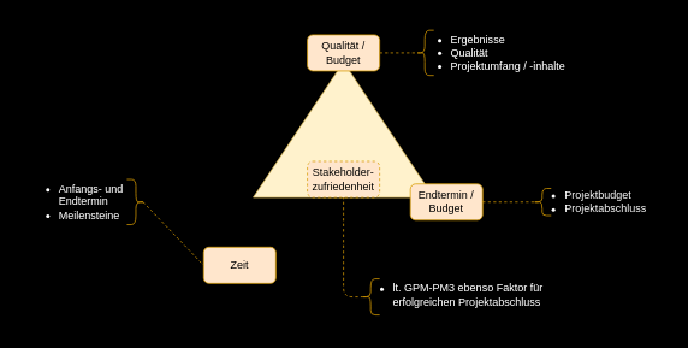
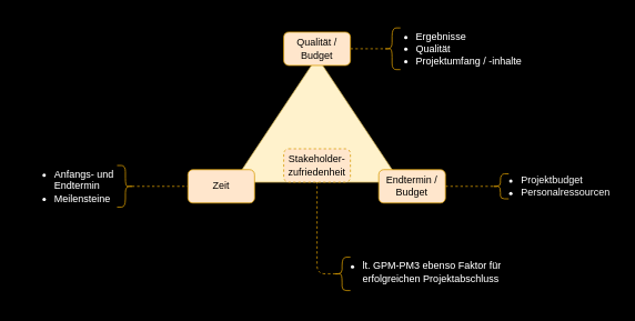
  <mxCell id="0" />
  <mxCell id="1" parent="0" />
  <mxCell id="2" value="" style="triangle;whiteSpace=wrap;html=1;rotation=-90;fillColor=#fff2cc;strokeColor=#d6b656;" parent="1" vertex="1"><mxGeometry x="305" y="43" width="150" height="200" as="geometry" /></mxCell>
  <mxCell id="3" value="Endtermin / Budget" style="text;html=1;strokeColor=#d79b00;fillColor=#ffe6cc;align=center;verticalAlign=middle;whiteSpace=wrap;rounded=1;" parent="1" vertex="1"><mxGeometry x="454" y="203" width="80" height="40" as="geometry" /></mxCell>
  <mxCell id="4" value="Stakeholder-&lt;br&gt;zufriedenheit" style="text;html=1;strokeColor=#d79b00;fillColor=#ffe6cc;align=center;verticalAlign=middle;whiteSpace=wrap;rounded=1;dashed=1;" parent="1" vertex="1"><mxGeometry x="340" y="178" width="80" height="40" as="geometry" /></mxCell>
- <mxCell id="5" value="Zeit" style="text;html=1;strokeColor=#d79b00;fillColor=#ffe6cc;align=center;verticalAlign=middle;whiteSpace=wrap;rounded=1;" parent="1" vertex="1"><mxGeometry x="225" y="273" width="80" height="40" as="geometry" /></mxCell>
+ <mxCell id="5" value="Zeit" style="text;html=1;strokeColor=#d79b00;fillColor=#ffe6cc;align=center;verticalAlign=middle;whiteSpace=wrap;rounded=1;" parent="1" vertex="1"><mxGeometry x="225" y="203" width="80" height="40" as="geometry" /></mxCell>
  <mxCell id="6" value="Qualität / Budget" style="text;html=1;strokeColor=#d79b00;fillColor=#ffe6cc;align=center;verticalAlign=middle;whiteSpace=wrap;rounded=1;" parent="1" vertex="1"><mxGeometry x="340" y="38" width="80" height="40" as="geometry" /></mxCell>
  <mxCell id="7" value="&lt;ul&gt;&lt;li&gt;Ergebnisse&lt;/li&gt;&lt;li&gt;Qualität&lt;/li&gt;&lt;li&gt;Projektumfang / -inhalte&lt;/li&gt;&lt;/ul&gt;" style="rounded=0;whiteSpace=wrap;html=1;fontColor=#333333;align=left;spacingLeft=3;fillColor=none;strokeColor=none;" parent="1" vertex="1"><mxGeometry x="454" y="20.5" width="180" height="75" as="geometry" /></mxCell>
  <mxCell id="8" value="&lt;ul&gt;&lt;li&gt;Anfangs- und Endtermin&lt;/li&gt;&lt;li&gt;Meilensteine&lt;/li&gt;&lt;/ul&gt;" style="rounded=0;whiteSpace=wrap;html=1;fontColor=#333333;align=left;spacingLeft=3;fillColor=none;strokeColor=none;" parent="1" vertex="1"><mxGeometry x="20" y="185.5" width="150" height="75" as="geometry" /></mxCell>
  <mxCell id="9" value="&lt;ul&gt;&lt;li&gt;lt. GPM-PM3 ebenso Faktor für erfolgreichen Projektabschluss&lt;/li&gt;&lt;/ul&gt;" style="rounded=0;whiteSpace=wrap;html=1;fontColor=#333333;align=left;spacingLeft=3;fillColor=none;strokeColor=none;" parent="1" vertex="1"><mxGeometry x="390" y="288" width="220" height="75" as="geometry" /></mxCell>
- <mxCell id="10" value="&lt;ul&gt;&lt;li&gt;Projektbudget&lt;/li&gt;&lt;li&gt;Projektabschluss&lt;/li&gt;&lt;/ul&gt;" style="rounded=0;whiteSpace=wrap;html=1;align=left;spacingLeft=3;fillColor=none;strokeColor=none;fontColor=#FFFFFF;" parent="1" vertex="1"><mxGeometry x="580" y="185.5" width="160" height="75" as="geometry" /></mxCell>
+ <mxCell id="10" value="&lt;ul&gt;&lt;li&gt;Projektbudget&lt;/li&gt;&lt;li&gt;Personalressourcen&lt;/li&gt;&lt;/ul&gt;" style="rounded=0;whiteSpace=wrap;html=1;align=left;spacingLeft=3;fillColor=none;strokeColor=none;fontColor=#FFFFFF;" parent="1" vertex="1"><mxGeometry x="580" y="185.5" width="160" height="75" as="geometry" /></mxCell>
  <mxCell id="11" value="" style="shape=curlyBracket;whiteSpace=wrap;html=1;rounded=1;fillColor=#ffe6cc;align=left;strokeColor=#d79b00;" parent="1" vertex="1"><mxGeometry x="460" y="33" width="20" height="50" as="geometry" /></mxCell>
  <mxCell id="12" value="" style="shape=curlyBracket;whiteSpace=wrap;html=1;rounded=1;fillColor=#ffe6cc;align=left;strokeColor=#d79b00;" parent="1" vertex="1"><mxGeometry x="590" y="208" width="20" height="30" as="geometry" /></mxCell>
  <mxCell id="13" value="" style="shape=curlyBracket;whiteSpace=wrap;html=1;rounded=1;fillColor=#ffe6cc;align=left;strokeColor=#d79b00;" parent="1" vertex="1"><mxGeometry x="400" y="308" width="20" height="40" as="geometry" /></mxCell>
  <mxCell id="14" value="" style="shape=curlyBracket;whiteSpace=wrap;html=1;rounded=1;fillColor=#ffe6cc;align=left;rotation=-180;strokeColor=#d79b00;" parent="1" vertex="1"><mxGeometry x="140" y="198" width="20" height="50" as="geometry" /></mxCell>
  <mxCell id="15" value="" style="endArrow=none;html=1;entryX=0;entryY=0.5;entryDx=0;entryDy=0;exitX=0.1;exitY=0.5;exitDx=0;exitDy=0;exitPerimeter=0;dashed=1;fillColor=#ffe6cc;strokeColor=#d79b00;" parent="1" source="14" target="5" edge="1"><mxGeometry width="50" height="50" relative="1" as="geometry"><mxPoint x="170" y="288" as="sourcePoint" /><mxPoint x="220" y="238" as="targetPoint" /></mxGeometry></mxCell>
  <mxCell id="16" value="" style="endArrow=none;html=1;entryX=0.5;entryY=1;entryDx=0;entryDy=0;exitX=0.1;exitY=0.5;exitDx=0;exitDy=0;exitPerimeter=0;dashed=1;fillColor=#ffe6cc;strokeColor=#d79b00;" parent="1" source="13" target="4" edge="1"><mxGeometry width="50" height="50" relative="1" as="geometry"><mxPoint x="350" y="348" as="sourcePoint" /><mxPoint x="400" y="298" as="targetPoint" /><Array as="points"><mxPoint x="380" y="328" /></Array></mxGeometry></mxCell>
  <mxCell id="17" value="" style="endArrow=none;html=1;exitX=1;exitY=0.5;exitDx=0;exitDy=0;entryX=0.1;entryY=0.5;entryDx=0;entryDy=0;entryPerimeter=0;dashed=1;fillColor=#ffe6cc;strokeColor=#d79b00;" parent="1" source="3" target="12" edge="1"><mxGeometry width="50" height="50" relative="1" as="geometry"><mxPoint x="540" y="248" as="sourcePoint" /><mxPoint x="590" y="198" as="targetPoint" /></mxGeometry></mxCell>
  <mxCell id="18" value="" style="endArrow=none;html=1;exitX=1;exitY=0.5;exitDx=0;exitDy=0;entryX=0.1;entryY=0.5;entryDx=0;entryDy=0;entryPerimeter=0;dashed=1;fillColor=#ffe6cc;strokeColor=#d79b00;" parent="1" source="6" target="11" edge="1"><mxGeometry width="50" height="50" relative="1" as="geometry"><mxPoint x="440" y="8" as="sourcePoint" /><mxPoint x="490" y="-42" as="targetPoint" /></mxGeometry></mxCell>
  <mxCell id="19" value="&lt;ul&gt;&lt;li&gt;Anfangs- und Endtermin&lt;/li&gt;&lt;li&gt;Meilensteine&lt;/li&gt;&lt;/ul&gt;" style="rounded=0;whiteSpace=wrap;html=1;align=left;spacingLeft=3;fillColor=none;strokeColor=none;fontColor=#FFFFFF;" vertex="1" parent="1"><mxGeometry x="20" y="185.5" width="150" height="75" as="geometry" /></mxCell>
  <mxCell id="20" value="&lt;ul&gt;&lt;li&gt;Ergebnisse&lt;/li&gt;&lt;li&gt;Qualität&lt;/li&gt;&lt;li&gt;Projektumfang / -inhalte&lt;/li&gt;&lt;/ul&gt;" style="rounded=0;whiteSpace=wrap;html=1;align=left;spacingLeft=3;fillColor=none;strokeColor=none;fontColor=#FFFFFF;" vertex="1" parent="1"><mxGeometry x="454" y="20.5" width="180" height="75" as="geometry" /></mxCell>
  <mxCell id="21" value="&lt;ul&gt;&lt;li&gt;lt. GPM-PM3 ebenso Faktor für erfolgreichen Projektabschluss&lt;/li&gt;&lt;/ul&gt;" style="rounded=0;whiteSpace=wrap;html=1;align=left;spacingLeft=3;fillColor=none;strokeColor=none;fontColor=#FFFFFF;" vertex="1" parent="1"><mxGeometry x="390" y="288" width="220" height="75" as="geometry" /></mxCell>
